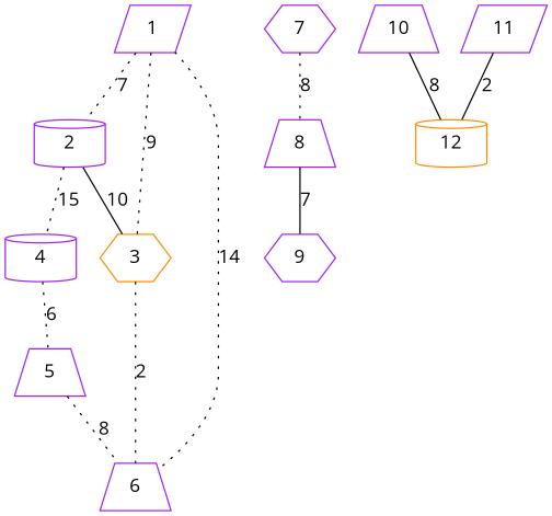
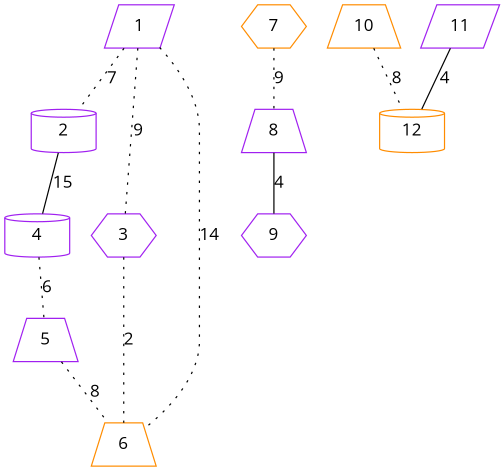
  graph {
    fontname="Open Sans"
    node [color=purple fontname="Open Sans" shape=trapezium]
    edge [fontname="Open Sans" style=dotted]
    1 [shape=parallelogram]
    2 [shape=cylinder]
-   3 [color=darkorange shape=hexagon]
-   6
+   3 [shape=hexagon]
+   6 [color=darkorange]
    4 [shape=cylinder]
    5
-   7 [shape=hexagon]
+   7 [color=darkorange shape=hexagon]
    8
    9 [shape=hexagon]
-   10
+   10 [color=darkorange]
    12 [color=darkorange shape=cylinder]
    11 [shape=parallelogram]
    1 -- 2 [label=7]
    1 -- 3 [label=9]
    1 -- 6 [label=14]
-   2 -- 3 [label=10 style=solid]
-   2 -- 4 [label=15]
+   2 -- 4 [label=15 style=solid]
    3 -- 6 [label=2]
    4 -- 5 [label=6]
    5 -- 6 [label=8]
-   7 -- 8 [label=8]
-   8 -- 9 [label=7 style=solid]
-   10 -- 12 [label=8 style=solid]
-   11 -- 12 [label=2 style=solid]
+   7 -- 8 [label=9]
+   8 -- 9 [label=4 style=solid]
+   10 -- 12 [label=8]
+   11 -- 12 [label=4 style=solid]
  }
